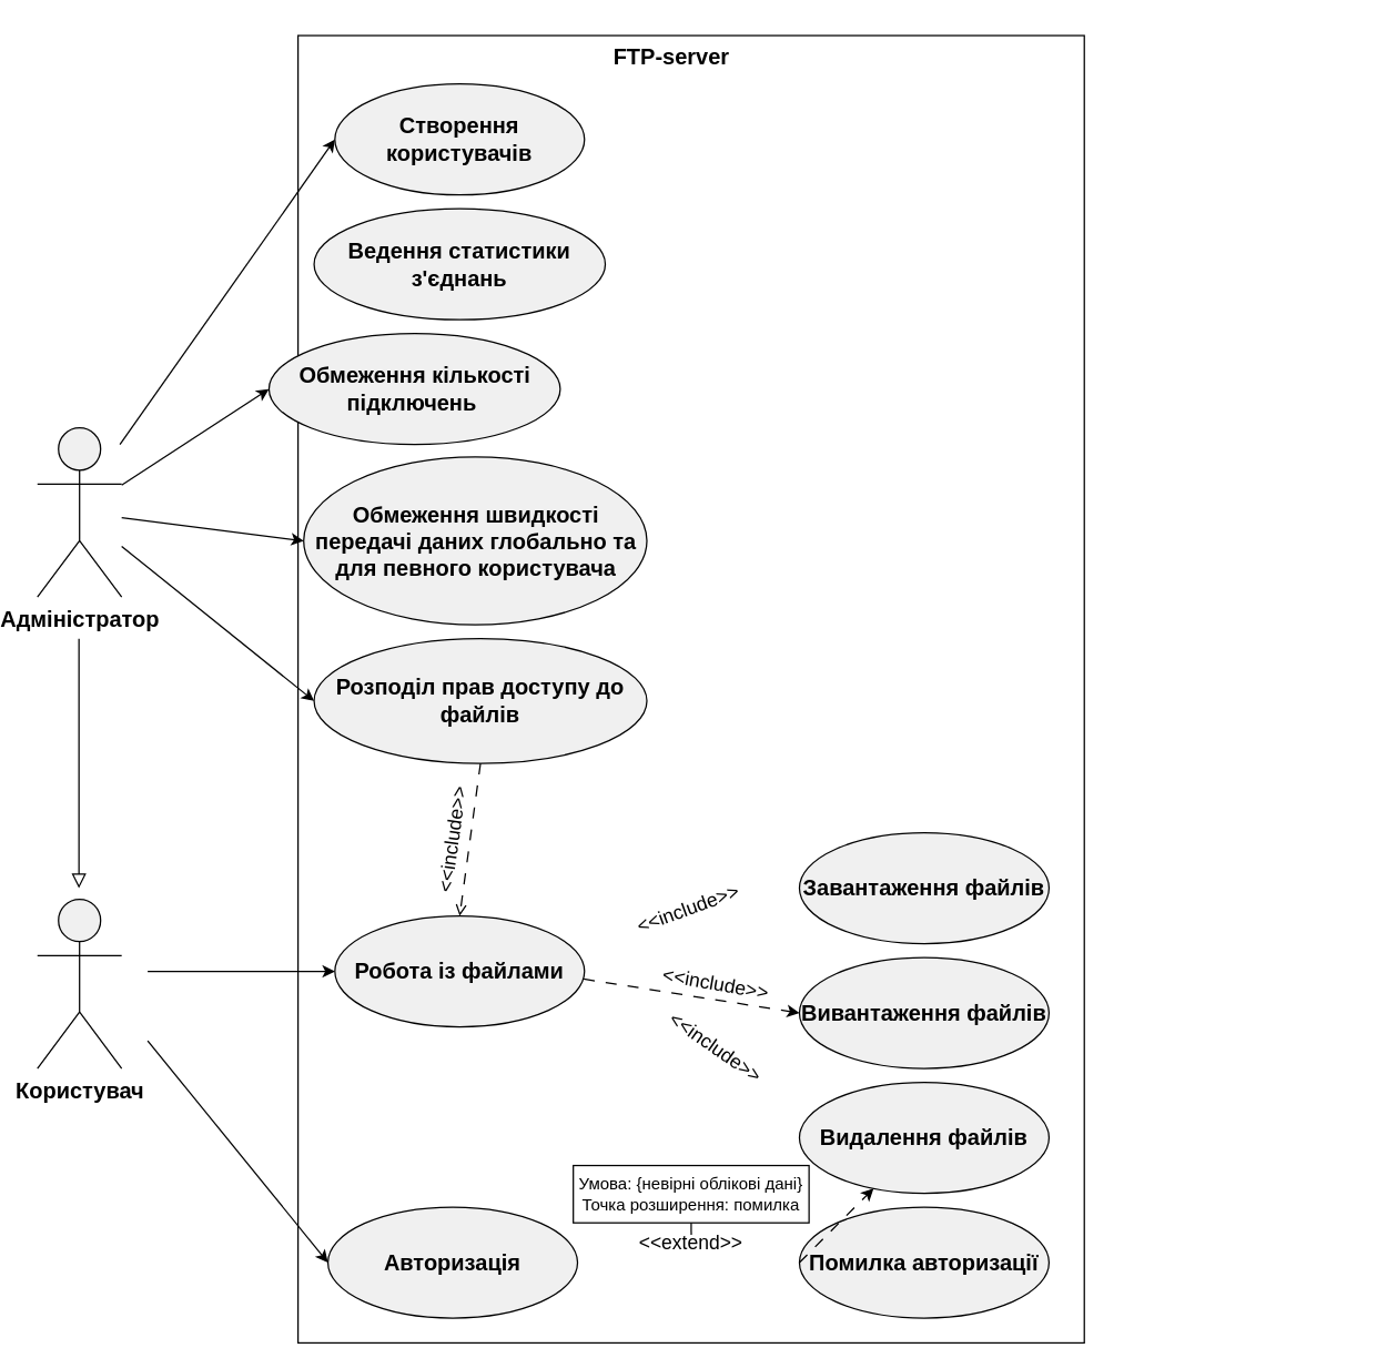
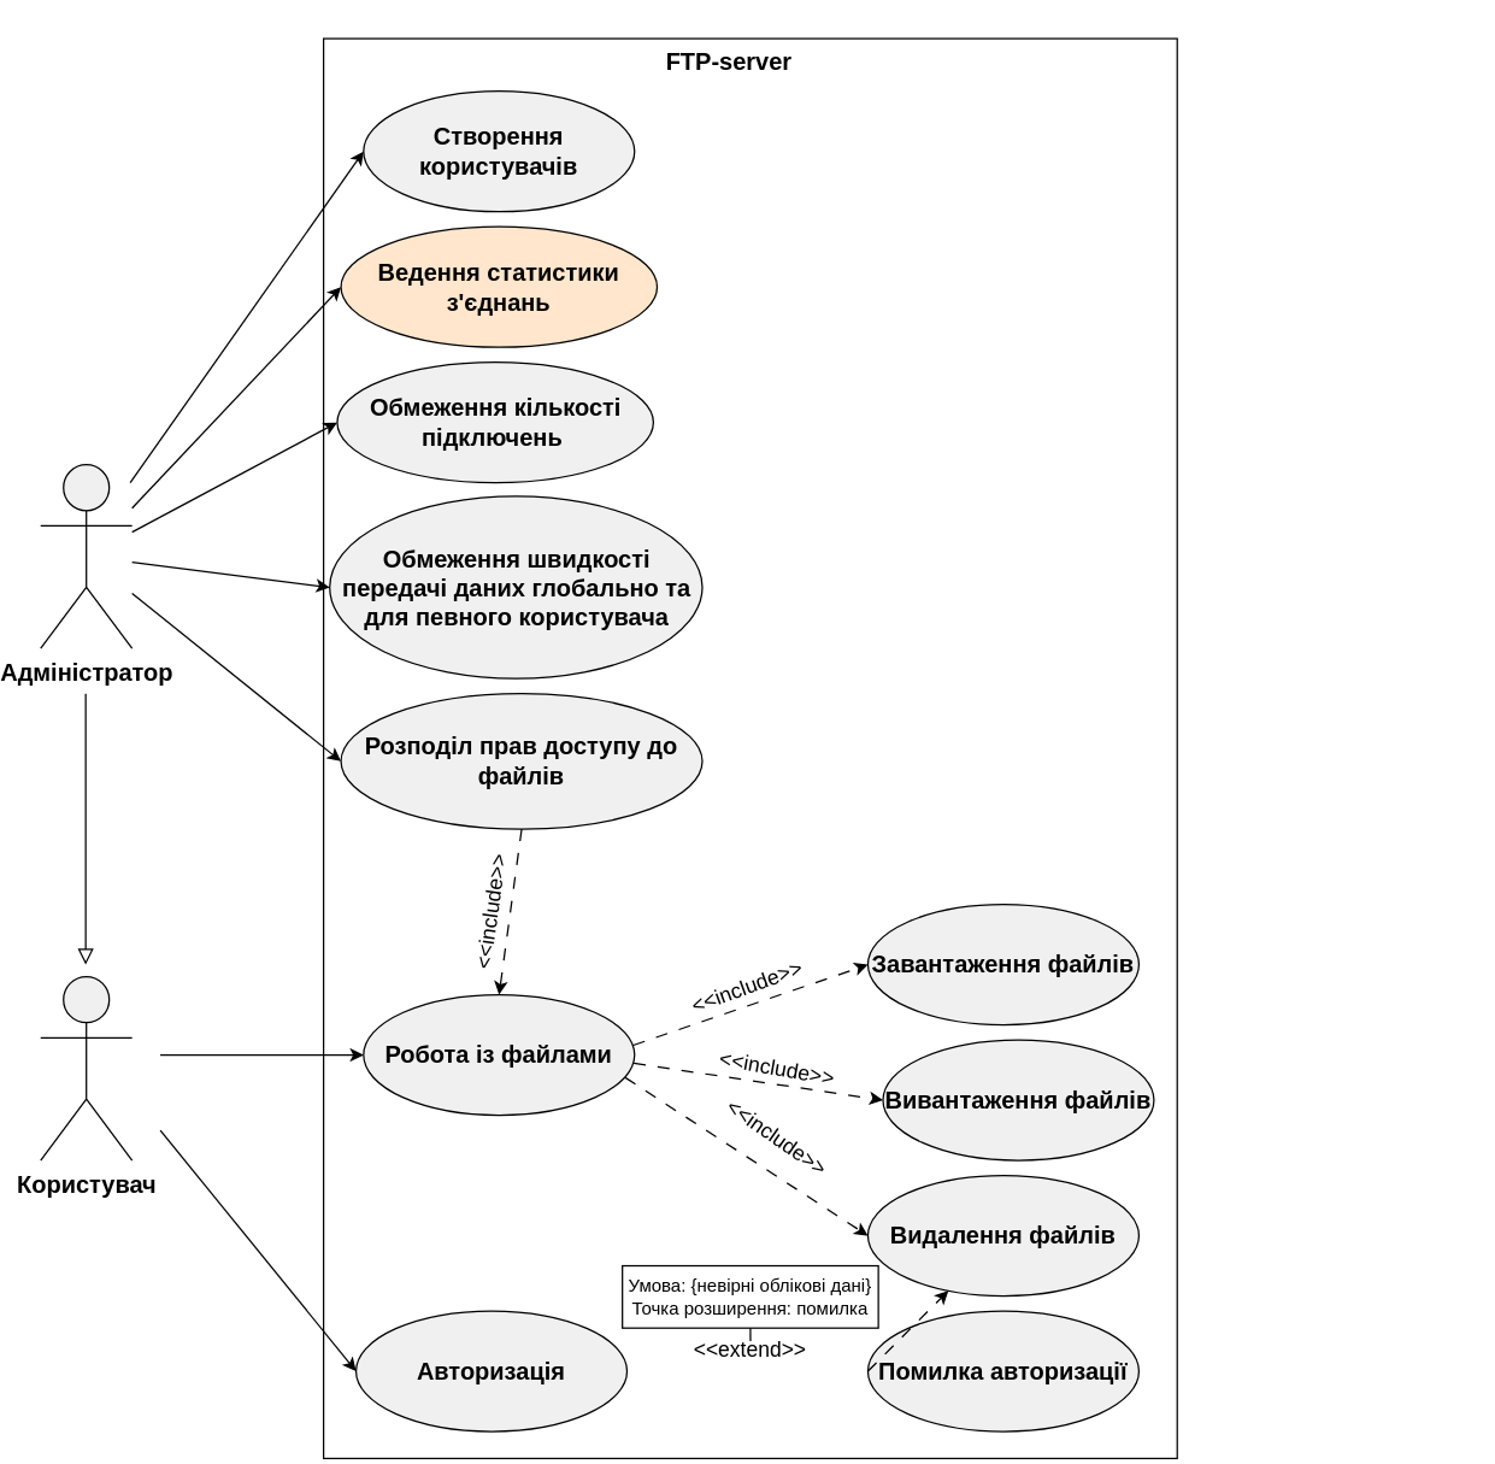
  <mxCell id="0" />
  <mxCell id="1" parent="0" />
  <mxCell id="2" value="" style="rounded=0;whiteSpace=wrap;html=1;rotation=90;" parent="1" vertex="1"><mxGeometry x="20.5" y="213" width="942.87" height="567" as="geometry" /></mxCell>
  <mxCell id="3" value="&lt;font size=&quot;1&quot; style=&quot;&quot;&gt;&lt;b style=&quot;font-size: 16px;&quot;&gt;FTP-server&lt;/b&gt;&lt;/font&gt;" style="text;html=1;align=center;verticalAlign=middle;whiteSpace=wrap;rounded=0;" parent="1" vertex="1"><mxGeometry x="396.51" y="20" width="161.5" height="40" as="geometry" /></mxCell>
  <mxCell id="4" value="&lt;font style=&quot;font-size: 16px;&quot;&gt;&lt;b&gt;Адміністратор&lt;/b&gt;&lt;/font&gt;&lt;div style=&quot;font-size: 16px;&quot;&gt;&lt;span style=&quot;&quot;&gt;&lt;br&gt;&lt;/span&gt;&lt;/div&gt;" style="shape=umlActor;verticalLabelPosition=bottom;verticalAlign=top;html=1;outlineConnect=0;fillColor=#f0f0f0;" parent="1" vertex="1"><mxGeometry x="20.5" y="308" width="60.75" height="122" as="geometry" /></mxCell>
  <mxCell id="5" value="&lt;div style=&quot;font-size: 16px;&quot;&gt;&lt;span style=&quot;&quot;&gt;&lt;b&gt;Користувач&lt;/b&gt;&lt;/span&gt;&lt;/div&gt;&lt;div style=&quot;font-size: 16px;&quot;&gt;&lt;span style=&quot;&quot;&gt;&lt;br&gt;&lt;/span&gt;&lt;/div&gt;" style="shape=umlActor;verticalLabelPosition=bottom;verticalAlign=top;html=1;outlineConnect=0;fillColor=#f0f0f0;" parent="1" vertex="1"><mxGeometry x="20.5" y="648" width="60.75" height="122" as="geometry" /></mxCell>
  <mxCell id="6" value="&lt;font style=&quot;font-size: 16px;&quot;&gt;&lt;b&gt;Авторизація&lt;/b&gt;&lt;/font&gt;" style="ellipse;whiteSpace=wrap;html=1;fillColor=#f0f0f0;" parent="1" vertex="1"><mxGeometry x="230" y="870" width="180" height="80" as="geometry" /></mxCell>
  <mxCell id="7" value="&lt;font style=&quot;font-size: 16px;&quot;&gt;&lt;b&gt;Створення користувачів&lt;/b&gt;&lt;/font&gt;" style="ellipse;whiteSpace=wrap;html=1;fillColor=#f0f0f0;" parent="1" vertex="1"><mxGeometry x="235" y="60" width="180" height="80" as="geometry" /></mxCell>
- <mxCell id="8" value="&lt;div style=&quot;&quot;&gt;&lt;span style=&quot;font-size: 16px;&quot;&gt;&lt;b&gt;Ведення статистики з'єднань&lt;/b&gt;&lt;/span&gt;&lt;/div&gt;" style="ellipse;whiteSpace=wrap;html=1;align=center;fillColor=#f0f0f0;" parent="1" vertex="1"><mxGeometry x="220" y="150" width="210" height="80" as="geometry" /></mxCell>
- <mxCell id="9" value="&lt;font style=&quot;font-size: 16px;&quot;&gt;&lt;b&gt;Обмеження кількості підключень&amp;nbsp;&lt;/b&gt;&lt;/font&gt;" style="ellipse;whiteSpace=wrap;html=1;fillColor=#f0f0f0;" parent="1" vertex="1"><mxGeometry x="187.5" y="240" width="210" height="80" as="geometry" /></mxCell>
+ <mxCell id="8" value="&lt;div style=&quot;&quot;&gt;&lt;span style=&quot;font-size: 16px;&quot;&gt;&lt;b&gt;Ведення статистики з'єднань&lt;/b&gt;&lt;/span&gt;&lt;/div&gt;" style="ellipse;whiteSpace=wrap;html=1;align=center;fillColor=#ffe6cc;" parent="1" vertex="1"><mxGeometry x="220" y="150" width="210" height="80" as="geometry" /></mxCell>
+ <mxCell id="9" value="&lt;font style=&quot;font-size: 16px;&quot;&gt;&lt;b&gt;Обмеження кількості підключень&amp;nbsp;&lt;/b&gt;&lt;/font&gt;" style="ellipse;whiteSpace=wrap;html=1;fillColor=#f0f0f0;" parent="1" vertex="1"><mxGeometry x="217.5" y="240" width="210" height="80" as="geometry" /></mxCell>
  <mxCell id="10" value="&lt;font style=&quot;font-size: 16px;&quot;&gt;&lt;b&gt;Обмеження швидкості передачі даних глобально та для певного користувача&lt;/b&gt;&lt;/font&gt;" style="ellipse;whiteSpace=wrap;html=1;fillColor=#f0f0f0;" parent="1" vertex="1"><mxGeometry x="212.5" y="329" width="247.5" height="121" as="geometry" /></mxCell>
  <mxCell id="11" value="&lt;font style=&quot;font-size: 16px;&quot;&gt;&lt;b&gt;Завантаження файлів&lt;/b&gt;&lt;/font&gt;" style="ellipse;whiteSpace=wrap;html=1;fillColor=#f0f0f0;" parent="1" vertex="1"><mxGeometry x="570" y="600" width="180" height="80" as="geometry" /></mxCell>
- <mxCell id="12" value="&lt;font style=&quot;font-size: 16px;&quot;&gt;&lt;b&gt;Вивантаження файлів&lt;/b&gt;&lt;/font&gt;" style="ellipse;whiteSpace=wrap;html=1;fillColor=#f0f0f0;" parent="1" vertex="1"><mxGeometry x="570" y="690" width="180" height="80" as="geometry" /></mxCell>
+ <mxCell id="12" value="&lt;font style=&quot;font-size: 16px;&quot;&gt;&lt;b&gt;Вивантаження файлів&lt;/b&gt;&lt;/font&gt;" style="ellipse;whiteSpace=wrap;html=1;fillColor=#f0f0f0;" parent="1" vertex="1"><mxGeometry x="580" y="690" width="180" height="80" as="geometry" /></mxCell>
  <mxCell id="13" value="&lt;font style=&quot;font-size: 16px;&quot;&gt;&lt;b&gt;Видалення файлів&lt;/b&gt;&lt;/font&gt;" style="ellipse;whiteSpace=wrap;html=1;fillColor=#f0f0f0;" parent="1" vertex="1"><mxGeometry x="570" y="780" width="180" height="80" as="geometry" /></mxCell>
  <mxCell id="14" value="&lt;span style=&quot;font-size: 16px;&quot;&gt;&lt;b&gt;Робота із файлами&lt;/b&gt;&lt;/span&gt;" style="ellipse;whiteSpace=wrap;html=1;fillColor=#f0f0f0;" parent="1" vertex="1"><mxGeometry x="235" y="660" width="180" height="80" as="geometry" /></mxCell>
  <mxCell id="15" value="&lt;font style=&quot;font-size: 16px;&quot;&gt;&lt;b&gt;Помилка авторизації&lt;/b&gt;&lt;/font&gt;" style="ellipse;whiteSpace=wrap;html=1;fillColor=#f0f0f0;" parent="1" vertex="1"><mxGeometry x="570" y="870" width="180" height="80" as="geometry" /></mxCell>
  <mxCell id="16" value="" style="endArrow=classic;html=1;rounded=0;exitX=0;exitY=0.5;exitDx=0;exitDy=0;strokeColor=default;dashed=1;dashPattern=8 8;" parent="1" source="15" target="13" edge="1"><mxGeometry width="50" height="50" relative="1" as="geometry"><mxPoint x="500.578" y="71.245" as="sourcePoint" /><mxPoint x="490" y="150" as="targetPoint" /></mxGeometry></mxCell>
  <mxCell id="17" value="&lt;font style=&quot;font-size: 14px;&quot;&gt;&amp;lt;&amp;lt;extend&amp;gt;&amp;gt;&lt;/font&gt;" style="text;html=1;align=center;verticalAlign=middle;whiteSpace=wrap;rounded=0;" parent="1" vertex="1"><mxGeometry x="461.93" y="881.34" width="60" height="30" as="geometry" /></mxCell>
  <mxCell id="18" value="&lt;font style=&quot;font-size: 14px;&quot;&gt;&amp;lt;&amp;lt;include&lt;/font&gt;&lt;span style=&quot;background-color: initial; font-size: 14px;&quot;&gt;&amp;gt;&amp;gt;&lt;/span&gt;" style="text;html=1;align=center;verticalAlign=middle;whiteSpace=wrap;rounded=0;rotation=-82;" parent="1" vertex="1"><mxGeometry x="290" y="590" width="60" height="30" as="geometry" /></mxCell>
  <mxCell id="19" value="" style="endArrow=classic;html=1;rounded=0;entryX=0;entryY=0.5;entryDx=0;entryDy=0;" parent="1" target="7" edge="1"><mxGeometry width="50" height="50" relative="1" as="geometry"><mxPoint x="80" y="320" as="sourcePoint" /><mxPoint x="70" y="440" as="targetPoint" /></mxGeometry></mxCell>
+ <mxCell id="20" value="" style="endArrow=classic;html=1;rounded=0;entryX=0;entryY=0.5;entryDx=0;entryDy=0;targetPerimeterSpacing=0;sourcePerimeterSpacing=0;" parent="1" source="4" target="8" edge="1"><mxGeometry width="50" height="50" relative="1" as="geometry"><mxPoint x="90" y="281" as="sourcePoint" /><mxPoint x="120" y="440" as="targetPoint" /></mxGeometry></mxCell>
  <mxCell id="21" value="" style="endArrow=classic;html=1;rounded=0;entryX=0;entryY=0.5;entryDx=0;entryDy=0;" parent="1" source="4" target="9" edge="1"><mxGeometry width="50" height="50" relative="1" as="geometry"><mxPoint x="30" y="510" as="sourcePoint" /><mxPoint x="80" y="460" as="targetPoint" /></mxGeometry></mxCell>
  <mxCell id="22" value="" style="endArrow=classic;html=1;rounded=0;entryX=0;entryY=0.5;entryDx=0;entryDy=0;" parent="1" source="4" target="10" edge="1"><mxGeometry width="50" height="50" relative="1" as="geometry"><mxPoint x="10" y="510" as="sourcePoint" /><mxPoint x="60" y="460" as="targetPoint" /></mxGeometry></mxCell>
  <mxCell id="23" value="" style="endArrow=classic;html=1;rounded=0;entryX=0;entryY=0.5;entryDx=0;entryDy=0;" parent="1" source="4" target="27" edge="1"><mxGeometry width="50" height="50" relative="1" as="geometry"><mxPoint x="110" y="450" as="sourcePoint" /><mxPoint x="90" y="510" as="targetPoint" /></mxGeometry></mxCell>
  <mxCell id="24" value="" style="endArrow=block;html=1;rounded=0;strokeColor=default;endFill=0;strokeWidth=1;endSize=8;" parent="1" edge="1"><mxGeometry width="50" height="50" relative="1" as="geometry"><mxPoint x="50.44" y="460" as="sourcePoint" /><mxPoint x="50.44" y="640" as="targetPoint" /></mxGeometry></mxCell>
  <mxCell id="25" value="" style="endArrow=classic;html=1;rounded=0;entryX=0;entryY=0.5;entryDx=0;entryDy=0;" parent="1" target="6" edge="1"><mxGeometry width="50" height="50" relative="1" as="geometry"><mxPoint x="100" y="750" as="sourcePoint" /><mxPoint x="150" y="580" as="targetPoint" /></mxGeometry></mxCell>
  <mxCell id="26" value="" style="rounded=0;whiteSpace=wrap;html=1;" parent="1" vertex="1"><mxGeometry x="406.93" y="840" width="170" height="41.34" as="geometry" /></mxCell>
  <mxCell id="27" value="&lt;span style=&quot;font-size: 16px;&quot;&gt;&lt;b&gt;Розподіл прав доступу до файлів&lt;/b&gt;&lt;/span&gt;" style="ellipse;whiteSpace=wrap;html=1;fillColor=#f0f0f0;" parent="1" vertex="1"><mxGeometry x="220" y="460" width="240" height="90" as="geometry" /></mxCell>
  <mxCell id="28" value="&lt;div style=&quot;&quot;&gt;&lt;span style=&quot;background-color: initial;&quot;&gt;&lt;font style=&quot;font-size: 12px;&quot;&gt;Умова: {невірні облікові дані}&lt;/font&gt;&lt;/span&gt;&lt;/div&gt;&lt;div style=&quot;&quot;&gt;&lt;span style=&quot;background-color: initial;&quot;&gt;&lt;font style=&quot;font-size: 12px;&quot;&gt;Точка розширення: помилка&lt;/font&gt;&lt;/span&gt;&lt;/div&gt;" style="text;html=1;align=center;verticalAlign=middle;whiteSpace=wrap;rounded=0;" parent="1" vertex="1"><mxGeometry x="406.93" y="840" width="170" height="41.34" as="geometry" /></mxCell>
  <mxCell id="29" value="" style="endArrow=none;html=1;rounded=0;entryX=0.5;entryY=0;entryDx=0;entryDy=0;" parent="1" target="17" edge="1"><mxGeometry width="50" height="50" relative="1" as="geometry"><mxPoint x="492" y="890" as="sourcePoint" /><mxPoint x="500" y="940" as="targetPoint" /></mxGeometry></mxCell>
  <mxCell id="30" value="" style="endArrow=classic;html=1;rounded=0;entryX=0;entryY=0.5;entryDx=0;entryDy=0;" parent="1" target="14" edge="1"><mxGeometry width="50" height="50" relative="1" as="geometry"><mxPoint x="100" y="700" as="sourcePoint" /><mxPoint x="170" y="580" as="targetPoint" /></mxGeometry></mxCell>
+ <mxCell id="31" value="" style="endArrow=classic;html=1;rounded=0;entryX=0;entryY=0.5;entryDx=0;entryDy=0;exitX=0.995;exitY=0.419;exitDx=0;exitDy=0;exitPerimeter=0;dashed=1;dashPattern=8 8;" parent="1" source="14" target="11" edge="1"><mxGeometry width="50" height="50" relative="1" as="geometry"><mxPoint x="416" y="693" as="sourcePoint" /><mxPoint x="580" y="565" as="targetPoint" /></mxGeometry></mxCell>
  <mxCell id="32" value="" style="endArrow=classic;html=1;rounded=0;entryX=0;entryY=0.5;entryDx=0;entryDy=0;exitX=0.997;exitY=0.569;exitDx=0;exitDy=0;exitPerimeter=0;dashed=1;dashPattern=8 8;" parent="1" source="14" target="12" edge="1"><mxGeometry width="50" height="50" relative="1" as="geometry"><mxPoint x="426" y="703" as="sourcePoint" /><mxPoint x="590" y="575" as="targetPoint" /></mxGeometry></mxCell>
+ <mxCell id="33" value="" style="endArrow=classic;html=1;rounded=0;entryX=0;entryY=0.5;entryDx=0;entryDy=0;exitX=0.966;exitY=0.688;exitDx=0;exitDy=0;exitPerimeter=0;dashed=1;dashPattern=8 8;" parent="1" source="14" target="13" edge="1"><mxGeometry width="50" height="50" relative="1" as="geometry"><mxPoint x="424" y="716" as="sourcePoint" /><mxPoint x="580" y="740" as="targetPoint" /></mxGeometry></mxCell>
  <mxCell id="34" value="&lt;font style=&quot;font-size: 14px;&quot;&gt;&amp;lt;&amp;lt;include&lt;/font&gt;&lt;span style=&quot;background-color: initial; font-size: 14px;&quot;&gt;&amp;gt;&amp;gt;&lt;/span&gt;" style="text;html=1;align=center;verticalAlign=middle;whiteSpace=wrap;rounded=0;rotation=-20;" parent="1" vertex="1"><mxGeometry x="460" y="640" width="60" height="30" as="geometry" /></mxCell>
  <mxCell id="35" value="&lt;font style=&quot;font-size: 14px;&quot;&gt;&amp;lt;&amp;lt;include&lt;/font&gt;&lt;span style=&quot;background-color: initial; font-size: 14px;&quot;&gt;&amp;gt;&amp;gt;&lt;/span&gt;" style="text;html=1;align=center;verticalAlign=middle;whiteSpace=wrap;rounded=0;rotation=10;" parent="1" vertex="1"><mxGeometry x="480" y="694" width="60" height="30" as="geometry" /></mxCell>
  <mxCell id="36" value="&lt;font style=&quot;font-size: 14px;&quot;&gt;&amp;lt;&amp;lt;include&lt;/font&gt;&lt;span style=&quot;background-color: initial; font-size: 14px;&quot;&gt;&amp;gt;&amp;gt;&lt;/span&gt;" style="text;html=1;align=center;verticalAlign=middle;whiteSpace=wrap;rounded=0;rotation=35;" parent="1" vertex="1"><mxGeometry x="480" y="740" width="60" height="30" as="geometry" /></mxCell>
- <mxCell id="37" value="" style="endArrow=open;html=1;rounded=0;entryX=0.5;entryY=0;entryDx=0;entryDy=0;dashed=1;dashPattern=8 8;exitX=0.5;exitY=1;exitDx=0;exitDy=0;" edge="1" parent="1" source="27" target="14"><mxGeometry width="50" height="50" relative="1" as="geometry"><mxPoint x="306" y="660" as="sourcePoint" /><mxPoint x="460" y="532" as="targetPoint" /></mxGeometry></mxCell>
+ <mxCell id="37" value="" style="endArrow=classic;html=1;rounded=0;entryX=0.5;entryY=0;entryDx=0;entryDy=0;dashed=1;dashPattern=8 8;exitX=0.5;exitY=1;exitDx=0;exitDy=0;" edge="1" parent="1" source="27" target="14"><mxGeometry width="50" height="50" relative="1" as="geometry"><mxPoint x="306" y="660" as="sourcePoint" /><mxPoint x="460" y="532" as="targetPoint" /></mxGeometry></mxCell>
